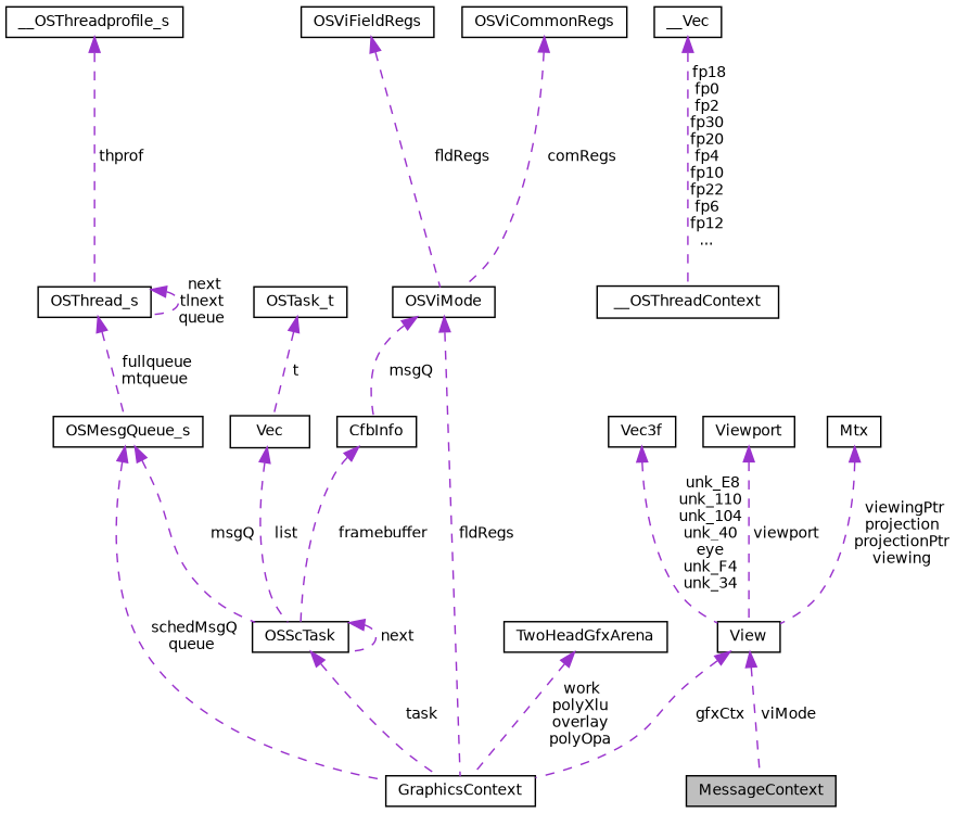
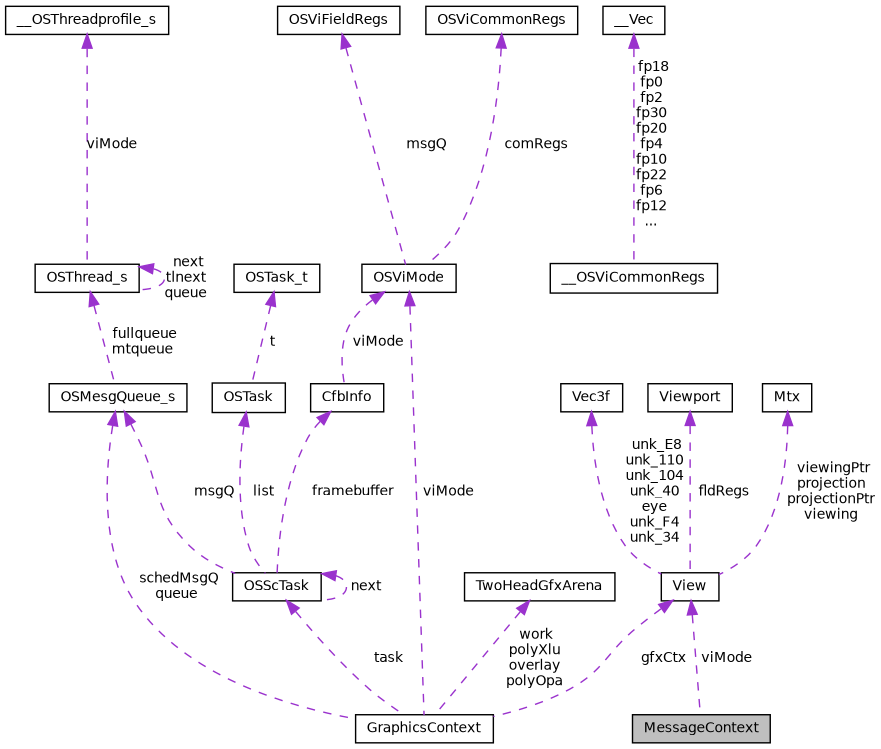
  digraph {
    node [color=black fillcolor=white fontname=Helvetica fontsize=10 shape=record style=filled]
    edge [color=darkorchid3 dir=back fontname=Helvetica fontsize=10 labelfontname=Helvetica labelfontsize=10 style=dashed]
    n1 [fillcolor=grey75 fontcolor=black height=0.2 label=MessageContext width=0.4]
    n2 [height=0.2 label=View width=0.4]
    n3 [height=0.2 label=GraphicsContext width=0.4]
    n4 [height=0.2 label=TwoHeadGfxArena width=0.4]
    n5 [height=0.2 label=OSScTask width=0.4]
    n6 [height=0.2 label=OSMesgQueue_s width=0.4]
    n7 [height=0.2 label=OSThread_s width=0.4]
    n8 [height=0.2 label=__OSThreadprofile_s width=0.4]
-   n9 [height=0.2 label=__OSThreadContext width=0.4]
+   n9 [height=0.2 label=__OSViCommonRegs width=0.4]
    n10 [height=0.2 label=__Vec width=0.4]
-   n11 [height=0.2 label=Vec width=0.4]
+   n11 [height=0.2 label=OSTask width=0.4]
    n12 [height=0.2 label=OSTask_t width=0.4]
    n13 [height=0.2 label=CfbInfo width=0.4]
    n14 [height=0.2 label=OSViMode width=0.4]
    n15 [height=0.2 label=OSViCommonRegs width=0.4]
    n16 [height=0.2 label=OSViFieldRegs width=0.4]
    n17 [height=0.2 label=Viewport width=0.4]
    n18 [height=0.2 label=Mtx width=0.4]
    n19 [height=0.2 label=Vec3f width=0.4]
    n2 -> n1 [label=" viMode"]
    n2 -> n3 [label=" gfxCtx"]
    n4 -> n3 [label=" work\npolyXlu\noverlay\npolyOpa"]
    n5 -> n3 [label=" task"]
    n5 -> n5 [label=" next"]
    n6 -> n3 [label=" schedMsgQ\nqueue"]
    n6 -> n5 [label=" msgQ"]
    n7 -> n6 [label=" fullqueue\nmtqueue"]
    n7 -> n7 [label=" next\ntlnext\nqueue"]
-   n8 -> n7 [label=" thprof"]
+   n8 -> n7 [label=" viMode"]
    n10 -> n9 [label=" fp18\nfp0\nfp2\nfp30\nfp20\nfp4\nfp10\nfp22\nfp6\nfp12\n..."]
    n11 -> n5 [label=" list"]
    n12 -> n11 [label=" t"]
    n13 -> n5 [label=" framebuffer"]
-   n14 -> n3 [label=" fldRegs"]
-   n14 -> n13 [label=" msgQ"]
+   n14 -> n3 [label=" viMode"]
+   n14 -> n13 [label=" viMode"]
    n15 -> n14 [label=" comRegs"]
-   n16 -> n14 [label=" fldRegs"]
-   n17 -> n2 [label=" viewport"]
+   n16 -> n14 [label=" msgQ"]
+   n17 -> n2 [label=" fldRegs"]
    n18 -> n2 [label=" viewingPtr\nprojection\nprojectionPtr\nviewing"]
    n19 -> n2 [label=" unk_E8\nunk_110\nunk_104\nunk_40\neye\nunk_F4\nunk_34"]
  }
